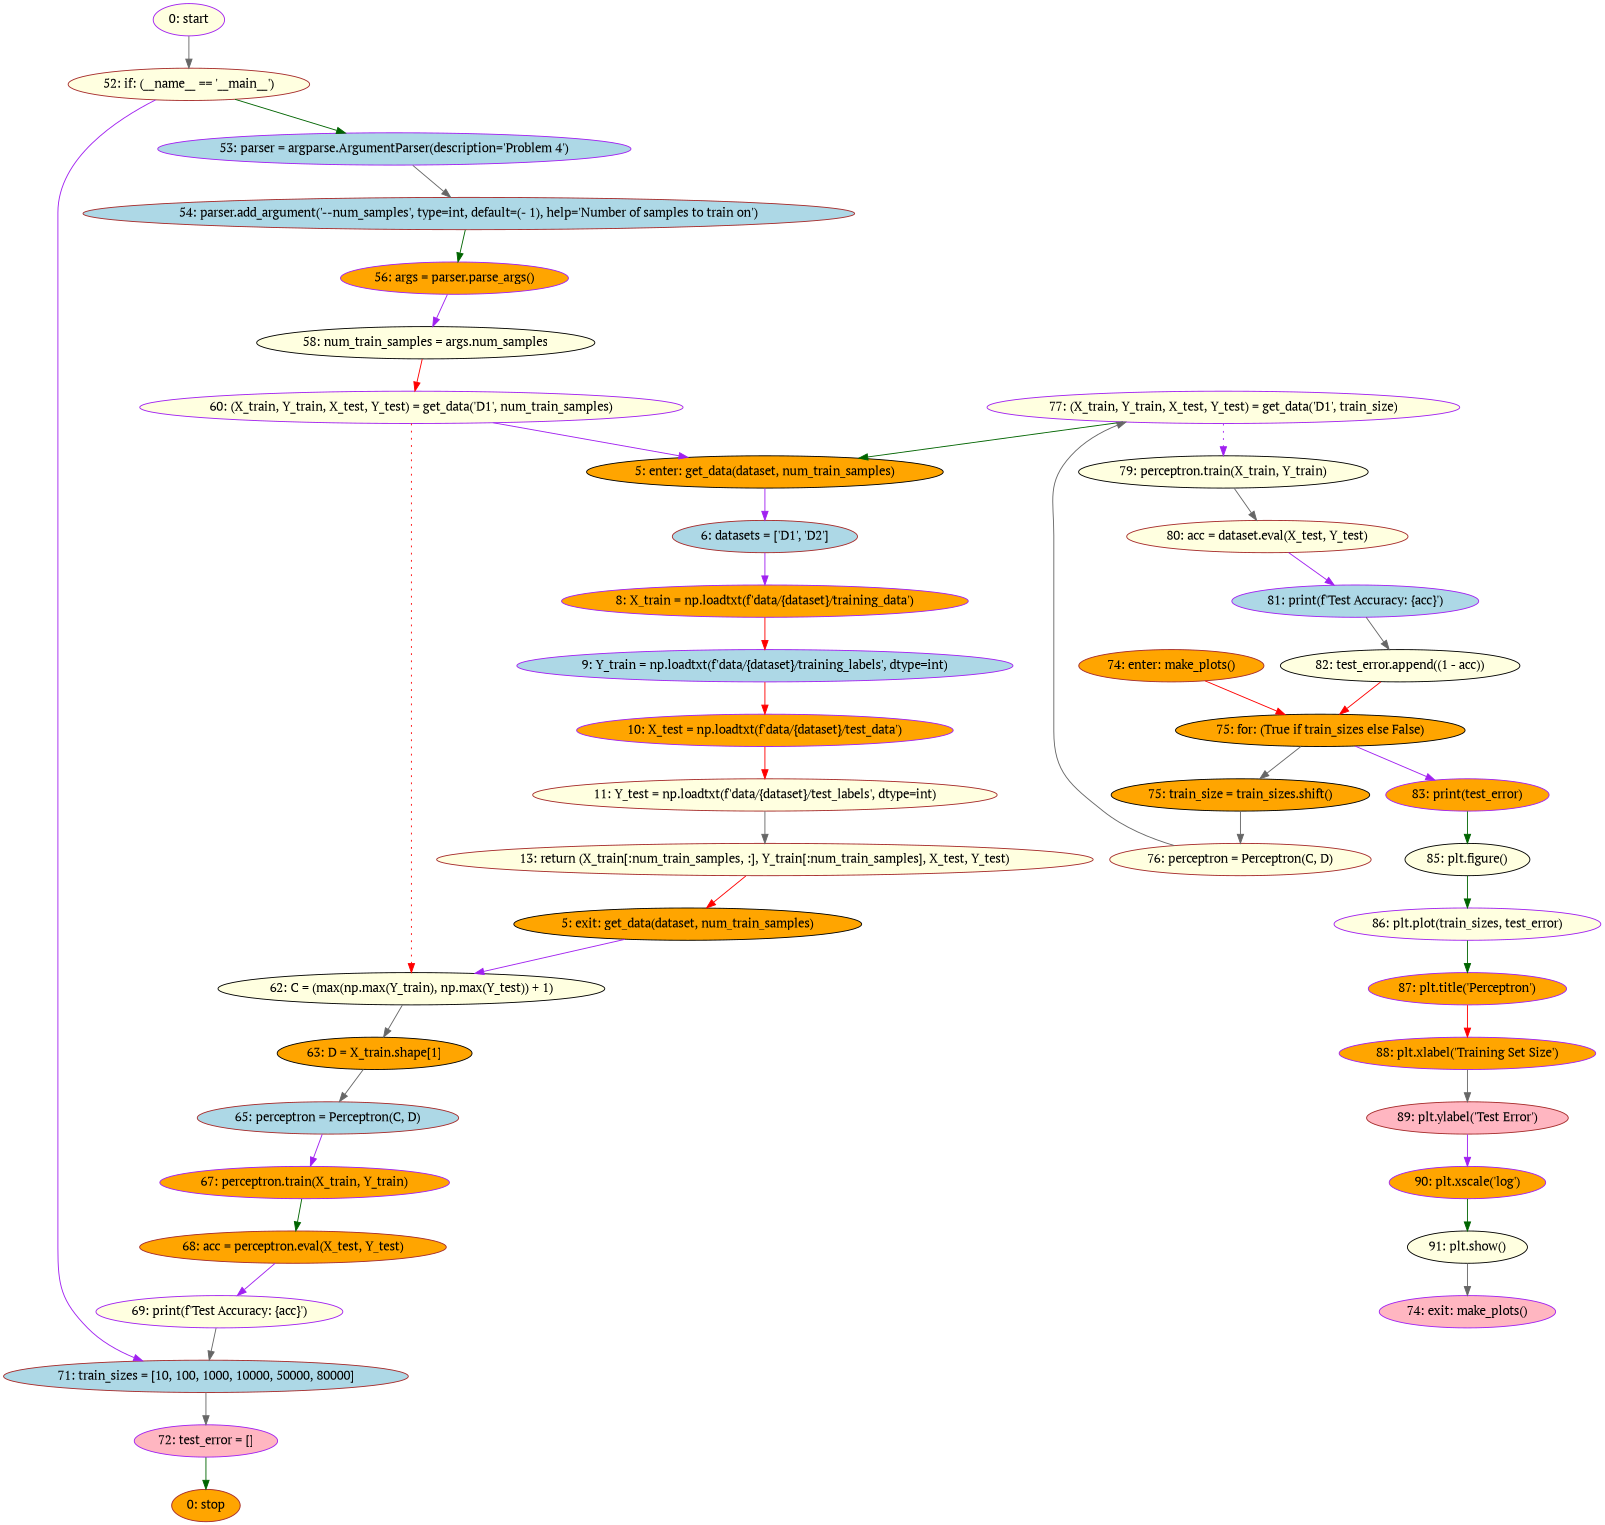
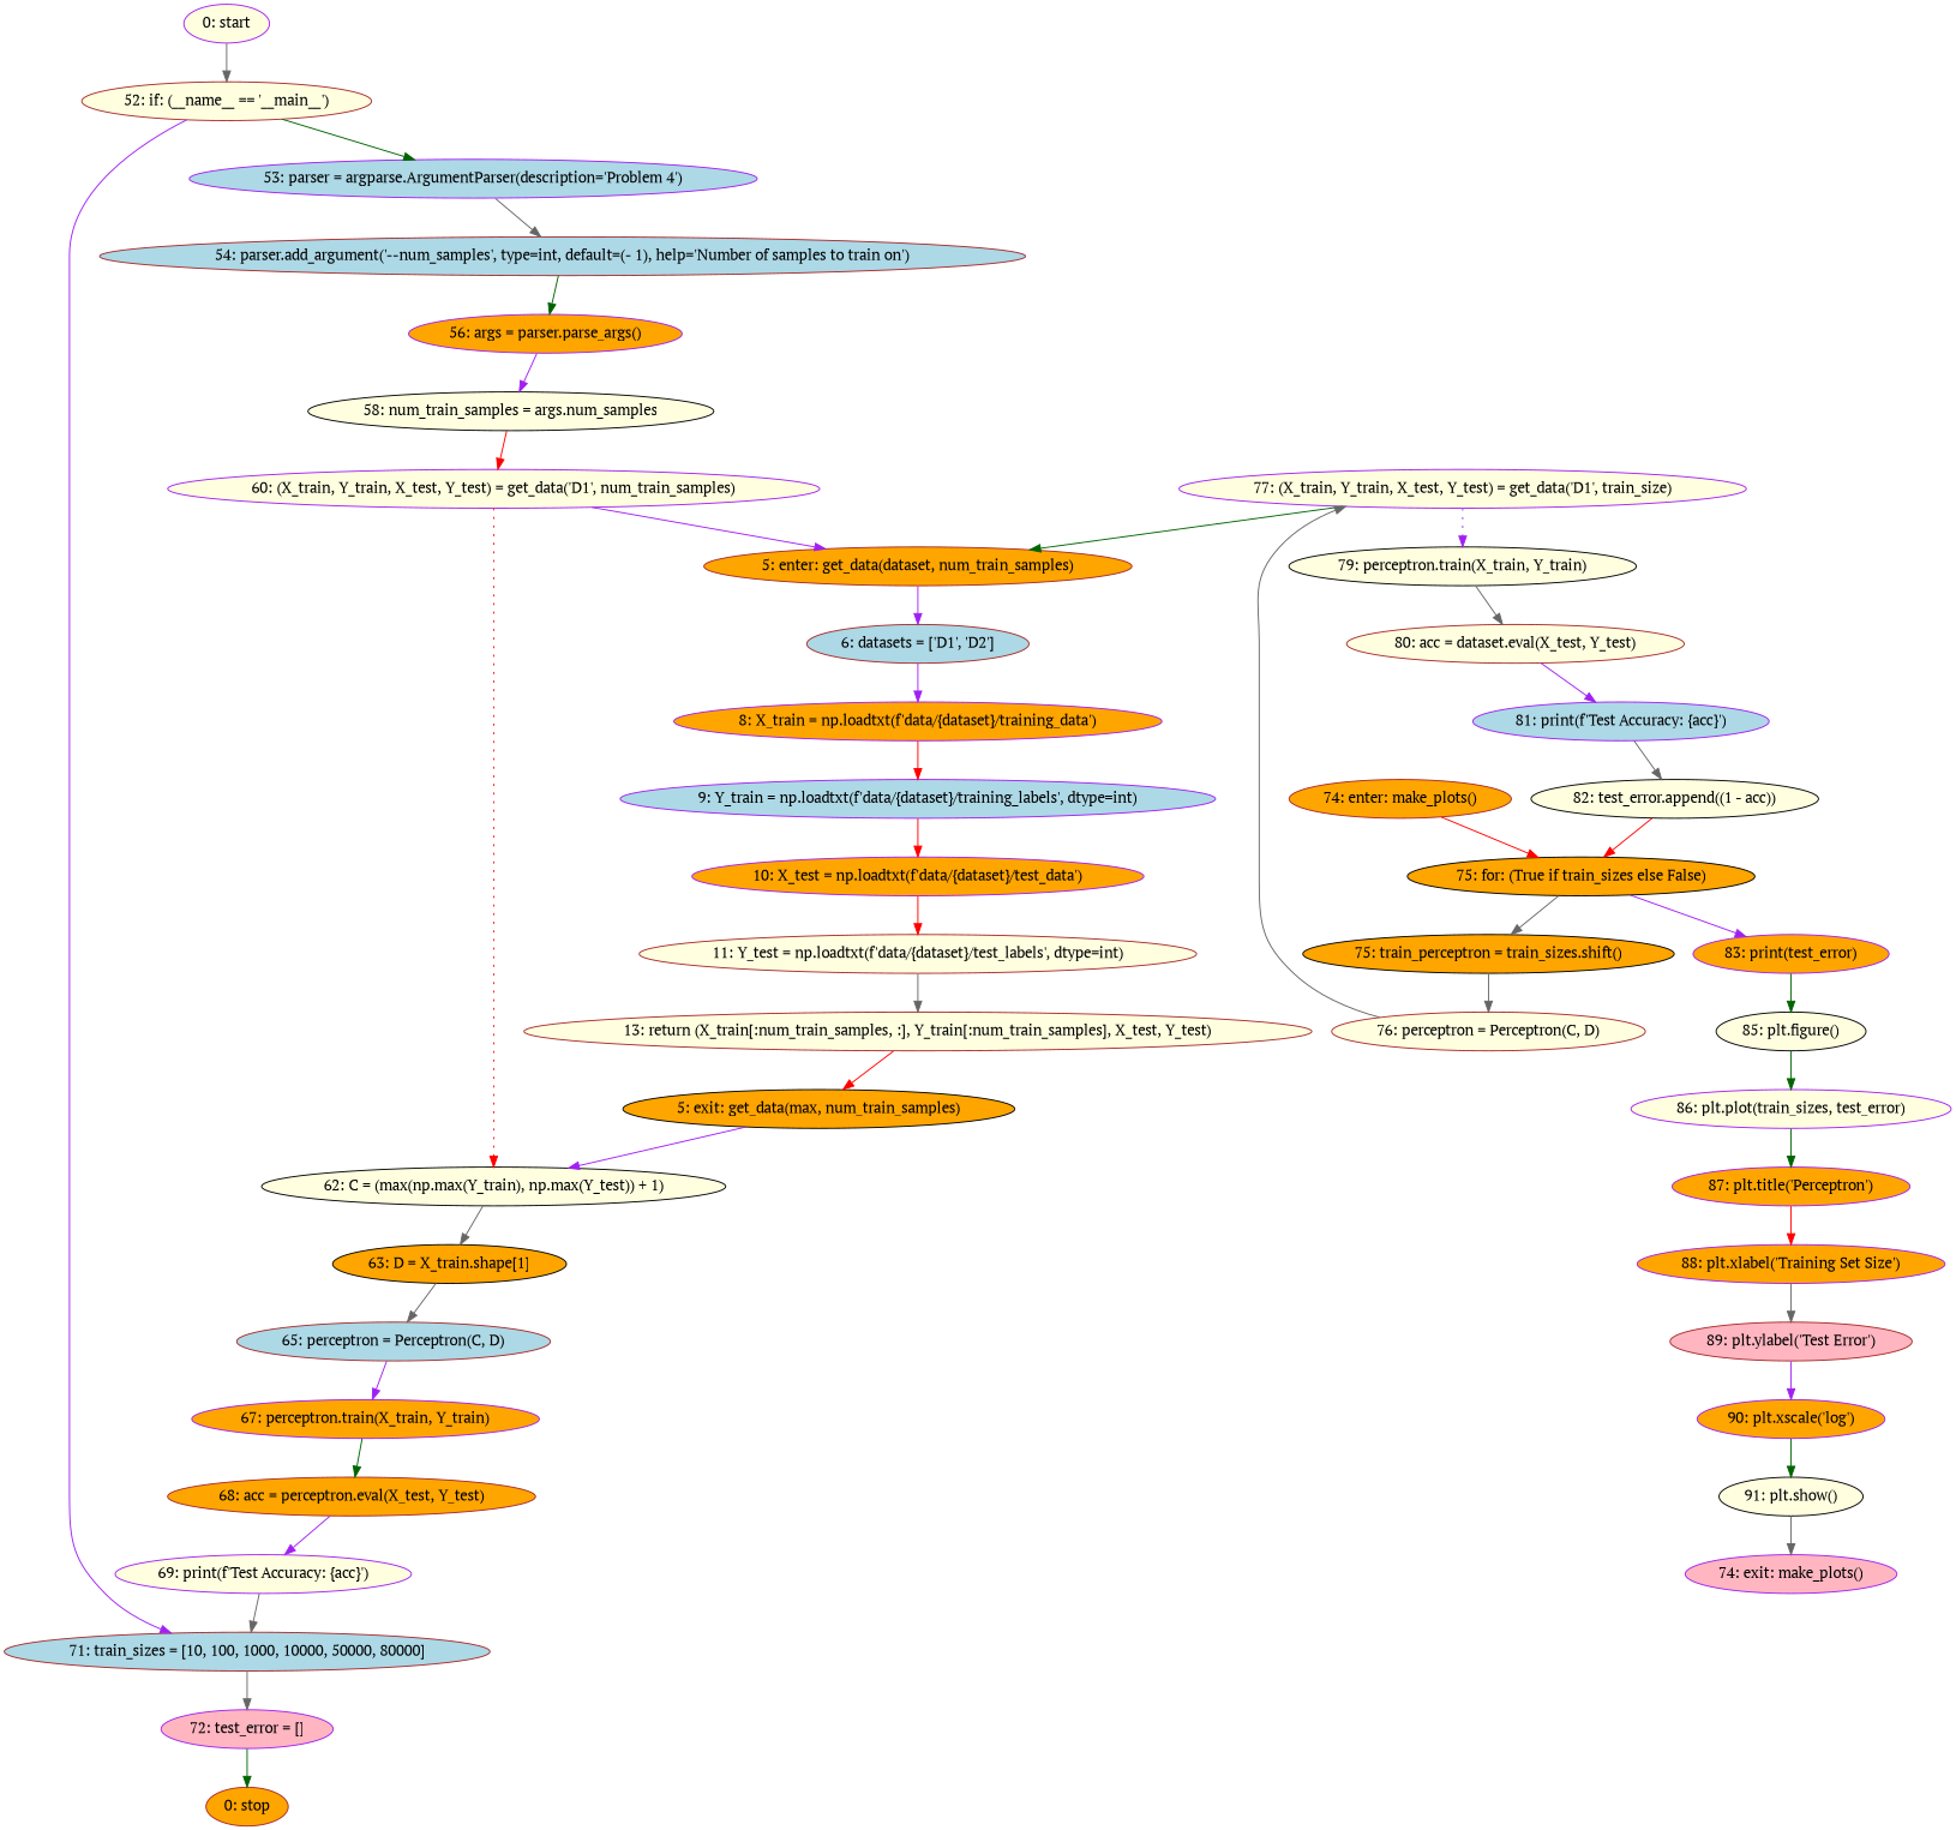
  strict digraph {
    fontname="PT Serif"
    node [color=purple fillcolor=lightyellow fontname="PT Serif" style=filled]
    edge [color=gray40 fontname="PT Serif"]
    n1 [label="0: start"]
    n2 [color=brown label="52: if: (__name__ == '__main__')"]
    n3 [fillcolor=lightblue label="53: parser = argparse.ArgumentParser(description='Problem 4')"]
    n4 [color=brown fillcolor=lightblue label="71: train_sizes = [10, 100, 1000, 10000, 50000, 80000]"]
    n5 [color=brown fillcolor=lightblue label="54: parser.add_argument('--num_samples', type=int, default=(- 1), help='Number of samples to train on')"]
    n6 [color=brown fillcolor=orange label="0: stop"]
    n7 [fillcolor=orange label="56: args = parser.parse_args()"]
-   n8 [color=black fillcolor=orange label="5: enter: get_data(dataset, num_train_samples)"]
+   n8 [color=brown fillcolor=orange label="5: enter: get_data(dataset, num_train_samples)"]
    n9 [color=brown fillcolor=lightblue label="6: datasets = ['D1', 'D2']"]
    n10 [fillcolor=orange label="8: X_train = np.loadtxt(f'data/{dataset}/training_data')"]
    n11 [fillcolor=lightblue label="9: Y_train = np.loadtxt(f'data/{dataset}/training_labels', dtype=int)"]
    n12 [fillcolor=orange label="10: X_test = np.loadtxt(f'data/{dataset}/test_data')"]
    n13 [label="60: (X_train, Y_train, X_test, Y_test) = get_data('D1', num_train_samples)"]
    n14 [color=black label="62: C = (max(np.max(Y_train), np.max(Y_test)) + 1)"]
    n15 [color=black fillcolor=orange label="63: D = X_train.shape[1]"]
    n16 [color=brown fillcolor=lightblue label="65: perceptron = Perceptron(C, D)"]
    n17 [fillcolor=orange label="67: perceptron.train(X_train, Y_train)"]
    n18 [label="77: (X_train, Y_train, X_test, Y_test) = get_data('D1', train_size)"]
    n19 [color=black label="79: perceptron.train(X_train, Y_train)"]
    n20 [color=brown label="80: acc = dataset.eval(X_test, Y_test)"]
    n21 [fillcolor=lightblue label="81: print(f'Test Accuracy: {acc}')"]
    n22 [color=black label="82: test_error.append((1 - acc))"]
-   n23 [color=black fillcolor=orange label="5: exit: get_data(dataset, num_train_samples)"]
+   n23 [color=black fillcolor=orange label="5: exit: get_data(max, num_train_samples)"]
    n24 [color=brown label="13: return (X_train[:num_train_samples, :], Y_train[:num_train_samples], X_test, Y_test)"]
    n25 [color=brown label="11: Y_test = np.loadtxt(f'data/{dataset}/test_labels', dtype=int)"]
    n26 [color=black label="58: num_train_samples = args.num_samples"]
    n27 [color=brown fillcolor=orange label="68: acc = perceptron.eval(X_test, Y_test)"]
    n28 [label="69: print(f'Test Accuracy: {acc}')"]
    n29 [fillcolor=lightpink label="72: test_error = []"]
    n30 [color=brown fillcolor=orange label="74: enter: make_plots()"]
    n31 [color=black fillcolor=orange label="75: for: (True if train_sizes else False)"]
-   n32 [color=black fillcolor=orange label="75: train_size = train_sizes.shift()"]
+   n32 [color=black fillcolor=orange label="75: train_perceptron = train_sizes.shift()"]
    n33 [fillcolor=orange label="83: print(test_error)"]
    n34 [color=brown label="76: perceptron = Perceptron(C, D)"]
    n35 [color=black label="85: plt.figure()"]
    n36 [label="86: plt.plot(train_sizes, test_error)"]
    n37 [fillcolor=lightpink label="74: exit: make_plots()"]
    n38 [color=black label="91: plt.show()"]
    n39 [fillcolor=orange label="87: plt.title('Perceptron')"]
    n40 [fillcolor=orange label="88: plt.xlabel('Training Set Size')"]
    n41 [color=brown fillcolor=lightpink label="89: plt.ylabel('Test Error')"]
    n42 [fillcolor=orange label="90: plt.xscale('log')"]
    n1 -> n2
    n2 -> n3 [color=darkgreen]
    n2 -> n4 [color=purple]
    n3 -> n5
    n4 -> n29
    n5 -> n7 [color=darkgreen]
    n7 -> n26 [color=purple]
    n8 -> n9 [color=purple]
    n9 -> n10 [color=purple]
    n10 -> n11 [color=red]
    n11 -> n12 [color=red]
    n12 -> n25 [color=red]
    n13 -> n8 [color=purple]
    n13 -> n14 [color=red style=dotted weight=100]
    n14 -> n15
    n15 -> n16
    n16 -> n17 [color=purple]
    n17 -> n27 [color=darkgreen]
    n18 -> n8 [color=darkgreen]
    n18 -> n19 [color=purple style=dotted weight=100]
    n19 -> n20
    n20 -> n21 [color=purple]
    n21 -> n22
    n22 -> n31 [color=red]
    n23 -> n14 [color=purple]
    n24 -> n23 [color=red]
    n25 -> n24
    n26 -> n13 [color=red]
    n27 -> n28 [color=purple]
    n28 -> n4
    n29 -> n6 [color=darkgreen]
    n30 -> n31 [color=red]
    n31 -> n32
    n31 -> n33 [color=purple]
    n32 -> n34
    n33 -> n35 [color=darkgreen]
    n34 -> n18
    n35 -> n36 [color=darkgreen]
    n36 -> n39 [color=darkgreen]
    n38 -> n37
    n39 -> n40 [color=red]
    n40 -> n41
    n41 -> n42 [color=purple]
    n42 -> n38 [color=darkgreen]
  }
